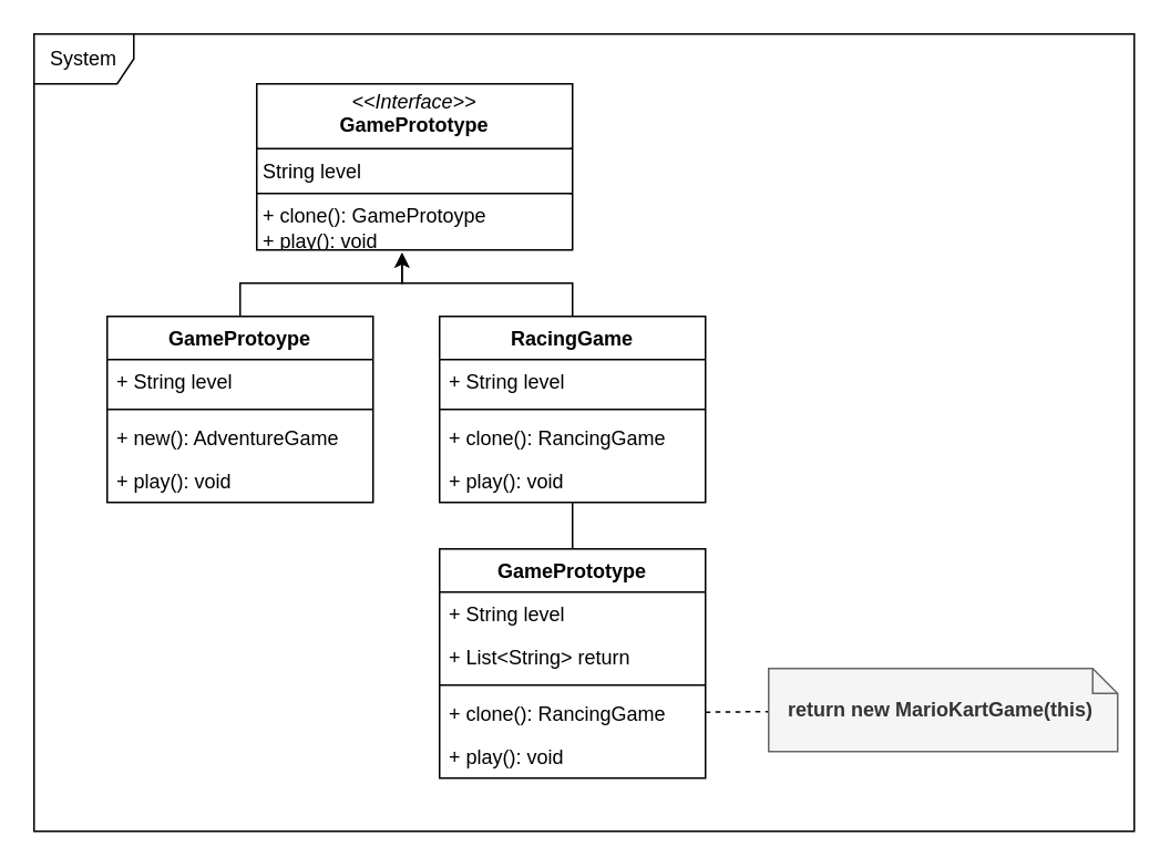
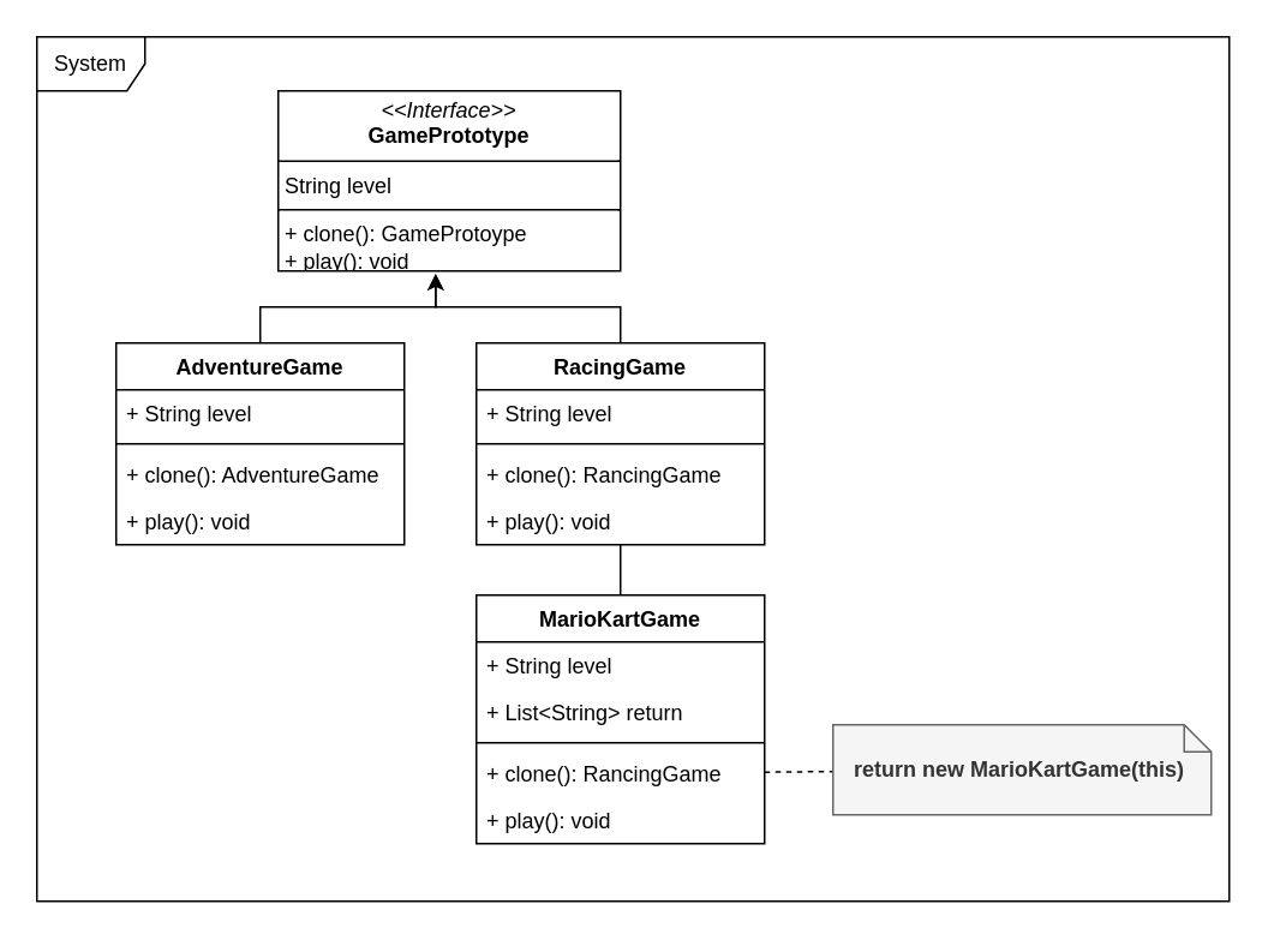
  <mxCell id="0" />
  <mxCell id="1" parent="0" />
  <mxCell id="2" value="System" style="shape=umlFrame;whiteSpace=wrap;html=1;pointerEvents=0;" parent="1" vertex="1"><mxGeometry x="20" y="20" width="662" height="480" as="geometry" /></mxCell>
  <mxCell id="3" value="&lt;p style=&quot;margin:0px;margin-top:4px;text-align:center;&quot;&gt;&lt;i&gt;&amp;lt;&amp;lt;Interface&amp;gt;&amp;gt;&lt;/i&gt;&lt;br&gt;&lt;b&gt;GamePrototype&lt;/b&gt;&lt;/p&gt;&lt;hr size=&quot;1&quot; style=&quot;border-style:solid;&quot;&gt;&lt;p style=&quot;margin:0px;margin-left:4px;&quot;&gt;String level&lt;/p&gt;&lt;hr size=&quot;1&quot; style=&quot;border-style:solid;&quot;&gt;&lt;p style=&quot;margin:0px;margin-left:4px;&quot;&gt;+ clone(): GameProtoype&lt;br&gt;&lt;/p&gt;&lt;p style=&quot;margin:0px;margin-left:4px;&quot;&gt;+ play(): void&lt;/p&gt;" style="verticalAlign=top;align=left;overflow=fill;html=1;whiteSpace=wrap;" parent="1" vertex="1"><mxGeometry x="154" y="50" width="190" height="100" as="geometry" /></mxCell>
- <mxCell id="4" value="GameProtoype" style="swimlane;fontStyle=1;align=center;verticalAlign=top;childLayout=stackLayout;horizontal=1;startSize=26;horizontalStack=0;resizeParent=1;resizeParentMax=0;resizeLast=0;collapsible=1;marginBottom=0;whiteSpace=wrap;html=1;" parent="1" vertex="1"><mxGeometry x="64" y="190" width="160" height="112" as="geometry" /></mxCell>
+ <mxCell id="4" value="AdventureGame" style="swimlane;fontStyle=1;align=center;verticalAlign=top;childLayout=stackLayout;horizontal=1;startSize=26;horizontalStack=0;resizeParent=1;resizeParentMax=0;resizeLast=0;collapsible=1;marginBottom=0;whiteSpace=wrap;html=1;" parent="1" vertex="1"><mxGeometry x="64" y="190" width="160" height="112" as="geometry" /></mxCell>
  <mxCell id="5" value="+ String level" style="text;strokeColor=none;fillColor=none;align=left;verticalAlign=top;spacingLeft=4;spacingRight=4;overflow=hidden;rotatable=0;points=[[0,0.5],[1,0.5]];portConstraint=eastwest;whiteSpace=wrap;html=1;" parent="4" vertex="1"><mxGeometry y="26" width="160" height="26" as="geometry" /></mxCell>
  <mxCell id="6" value="" style="line;strokeWidth=1;fillColor=none;align=left;verticalAlign=middle;spacingTop=-1;spacingLeft=3;spacingRight=3;rotatable=0;labelPosition=right;points=[];portConstraint=eastwest;strokeColor=inherit;" parent="4" vertex="1"><mxGeometry y="52" width="160" height="8" as="geometry" /></mxCell>
- <mxCell id="7" value="+ new(): AdventureGame" style="text;strokeColor=none;fillColor=none;align=left;verticalAlign=top;spacingLeft=4;spacingRight=4;overflow=hidden;rotatable=0;points=[[0,0.5],[1,0.5]];portConstraint=eastwest;whiteSpace=wrap;html=1;" parent="4" vertex="1"><mxGeometry y="60" width="160" height="26" as="geometry" /></mxCell>
+ <mxCell id="7" value="+ clone(): AdventureGame" style="text;strokeColor=none;fillColor=none;align=left;verticalAlign=top;spacingLeft=4;spacingRight=4;overflow=hidden;rotatable=0;points=[[0,0.5],[1,0.5]];portConstraint=eastwest;whiteSpace=wrap;html=1;" parent="4" vertex="1"><mxGeometry y="60" width="160" height="26" as="geometry" /></mxCell>
  <mxCell id="8" value="+ play(): void" style="text;strokeColor=none;fillColor=none;align=left;verticalAlign=top;spacingLeft=4;spacingRight=4;overflow=hidden;rotatable=0;points=[[0,0.5],[1,0.5]];portConstraint=eastwest;whiteSpace=wrap;html=1;" vertex="1" parent="4"><mxGeometry y="86" width="160" height="26" as="geometry" /></mxCell>
  <mxCell id="9" value="RacingGame" style="swimlane;fontStyle=1;align=center;verticalAlign=top;childLayout=stackLayout;horizontal=1;startSize=26;horizontalStack=0;resizeParent=1;resizeParentMax=0;resizeLast=0;collapsible=1;marginBottom=0;whiteSpace=wrap;html=1;" parent="1" vertex="1"><mxGeometry x="264" y="190" width="160" height="112" as="geometry" /></mxCell>
  <mxCell id="10" value="+ String level" style="text;strokeColor=none;fillColor=none;align=left;verticalAlign=top;spacingLeft=4;spacingRight=4;overflow=hidden;rotatable=0;points=[[0,0.5],[1,0.5]];portConstraint=eastwest;whiteSpace=wrap;html=1;" parent="9" vertex="1"><mxGeometry y="26" width="160" height="26" as="geometry" /></mxCell>
  <mxCell id="11" value="" style="line;strokeWidth=1;fillColor=none;align=left;verticalAlign=middle;spacingTop=-1;spacingLeft=3;spacingRight=3;rotatable=0;labelPosition=right;points=[];portConstraint=eastwest;strokeColor=inherit;" parent="9" vertex="1"><mxGeometry y="52" width="160" height="8" as="geometry" /></mxCell>
  <mxCell id="12" value="+ clone(): RancingGame" style="text;strokeColor=none;fillColor=none;align=left;verticalAlign=top;spacingLeft=4;spacingRight=4;overflow=hidden;rotatable=0;points=[[0,0.5],[1,0.5]];portConstraint=eastwest;whiteSpace=wrap;html=1;" parent="9" vertex="1"><mxGeometry y="60" width="160" height="26" as="geometry" /></mxCell>
  <mxCell id="13" value="+ play(): void" style="text;strokeColor=none;fillColor=none;align=left;verticalAlign=top;spacingLeft=4;spacingRight=4;overflow=hidden;rotatable=0;points=[[0,0.5],[1,0.5]];portConstraint=eastwest;whiteSpace=wrap;html=1;" vertex="1" parent="9"><mxGeometry y="86" width="160" height="26" as="geometry" /></mxCell>
  <mxCell id="14" style="edgeStyle=orthogonalEdgeStyle;rounded=0;orthogonalLoop=1;jettySize=auto;html=1;entryX=0.46;entryY=1.016;entryDx=0;entryDy=0;entryPerimeter=0;" parent="1" source="4" target="3" edge="1"><mxGeometry relative="1" as="geometry" /></mxCell>
  <mxCell id="15" style="edgeStyle=orthogonalEdgeStyle;rounded=0;orthogonalLoop=1;jettySize=auto;html=1;entryX=0.46;entryY=1.016;entryDx=0;entryDy=0;entryPerimeter=0;" parent="1" source="9" target="3" edge="1"><mxGeometry relative="1" as="geometry" /></mxCell>
  <mxCell id="16" style="edgeStyle=orthogonalEdgeStyle;rounded=0;orthogonalLoop=1;jettySize=auto;html=1;endArrow=none;" edge="1" parent="1" source="17" target="9"><mxGeometry relative="1" as="geometry" /></mxCell>
- <mxCell id="17" value="GamePrototype" style="swimlane;fontStyle=1;align=center;verticalAlign=top;childLayout=stackLayout;horizontal=1;startSize=26;horizontalStack=0;resizeParent=1;resizeParentMax=0;resizeLast=0;collapsible=1;marginBottom=0;whiteSpace=wrap;html=1;" vertex="1" parent="1"><mxGeometry x="264" y="330" width="160" height="138" as="geometry" /></mxCell>
+ <mxCell id="17" value="MarioKartGame" style="swimlane;fontStyle=1;align=center;verticalAlign=top;childLayout=stackLayout;horizontal=1;startSize=26;horizontalStack=0;resizeParent=1;resizeParentMax=0;resizeLast=0;collapsible=1;marginBottom=0;whiteSpace=wrap;html=1;" vertex="1" parent="1"><mxGeometry x="264" y="330" width="160" height="138" as="geometry" /></mxCell>
  <mxCell id="18" value="+ String level" style="text;strokeColor=none;fillColor=none;align=left;verticalAlign=top;spacingLeft=4;spacingRight=4;overflow=hidden;rotatable=0;points=[[0,0.5],[1,0.5]];portConstraint=eastwest;whiteSpace=wrap;html=1;" vertex="1" parent="17"><mxGeometry y="26" width="160" height="26" as="geometry" /></mxCell>
  <mxCell id="19" value="+ List&amp;lt;String&amp;gt; return" style="text;strokeColor=none;fillColor=none;align=left;verticalAlign=top;spacingLeft=4;spacingRight=4;overflow=hidden;rotatable=0;points=[[0,0.5],[1,0.5]];portConstraint=eastwest;whiteSpace=wrap;html=1;" vertex="1" parent="17"><mxGeometry y="52" width="160" height="26" as="geometry" /></mxCell>
  <mxCell id="20" value="" style="line;strokeWidth=1;fillColor=none;align=left;verticalAlign=middle;spacingTop=-1;spacingLeft=3;spacingRight=3;rotatable=0;labelPosition=right;points=[];portConstraint=eastwest;strokeColor=inherit;" vertex="1" parent="17"><mxGeometry y="78" width="160" height="8" as="geometry" /></mxCell>
  <mxCell id="21" value="+ clone(): RancingGame" style="text;strokeColor=none;fillColor=none;align=left;verticalAlign=top;spacingLeft=4;spacingRight=4;overflow=hidden;rotatable=0;points=[[0,0.5],[1,0.5]];portConstraint=eastwest;whiteSpace=wrap;html=1;" vertex="1" parent="17"><mxGeometry y="86" width="160" height="26" as="geometry" /></mxCell>
  <mxCell id="22" value="+ play(): void" style="text;strokeColor=none;fillColor=none;align=left;verticalAlign=top;spacingLeft=4;spacingRight=4;overflow=hidden;rotatable=0;points=[[0,0.5],[1,0.5]];portConstraint=eastwest;whiteSpace=wrap;html=1;" vertex="1" parent="17"><mxGeometry y="112" width="160" height="26" as="geometry" /></mxCell>
  <mxCell id="23" style="rounded=0;orthogonalLoop=1;jettySize=auto;html=1;dashed=1;strokeColor=default;endArrow=none;startFill=0;" edge="1" parent="1" source="21" target="24"><mxGeometry relative="1" as="geometry"><mxPoint x="462" y="419.5" as="targetPoint" /></mxGeometry></mxCell>
  <mxCell id="24" value="&lt;b style=&quot;text-align: center;&quot;&gt;return new MarioKartGame(this)&lt;/b&gt;" style="shape=note;size=15;align=left;spacingLeft=10;html=1;whiteSpace=wrap;fillColor=#f5f5f5;fontColor=#333333;strokeColor=#666666;" vertex="1" parent="1"><mxGeometry x="462" y="402" width="210" height="50" as="geometry" /></mxCell>
